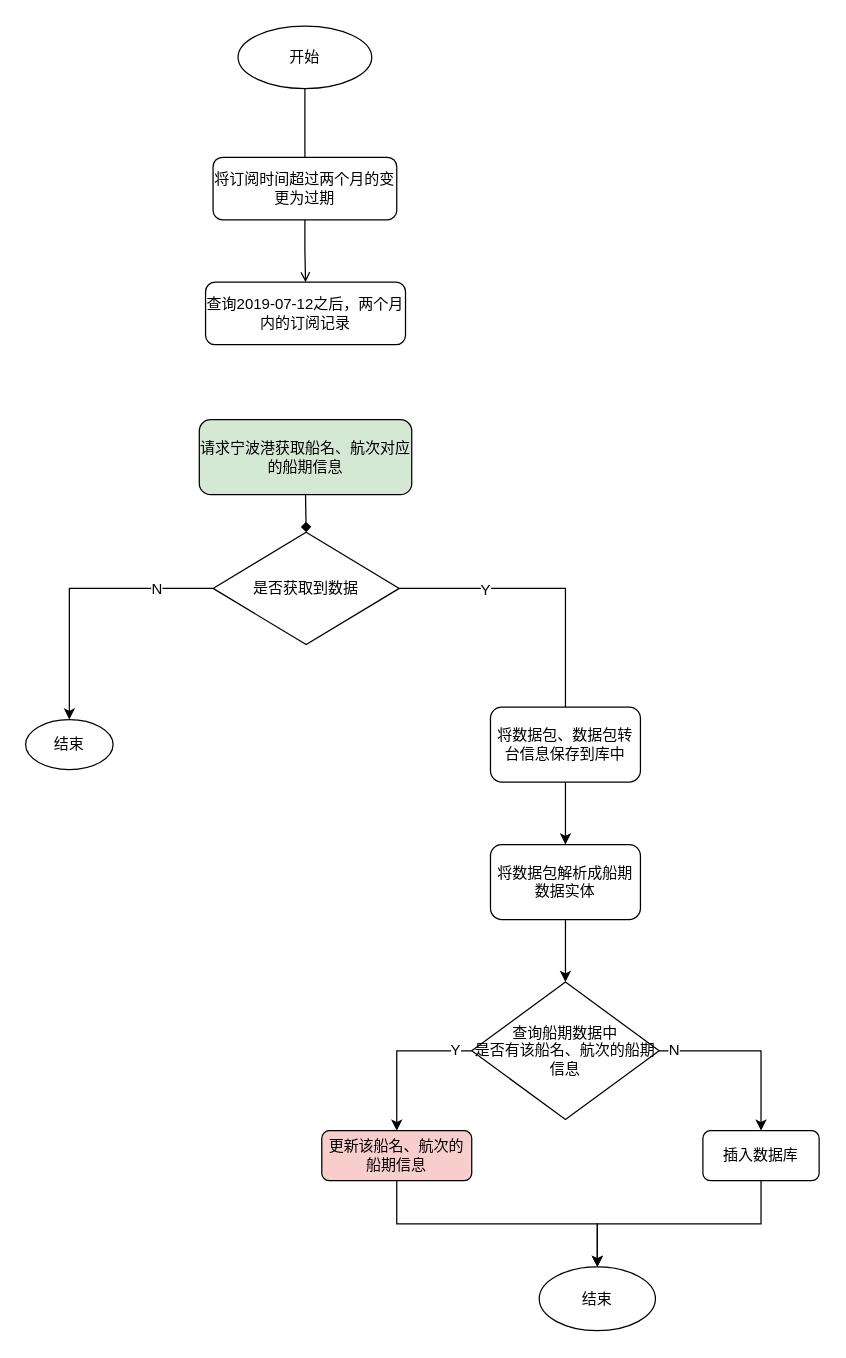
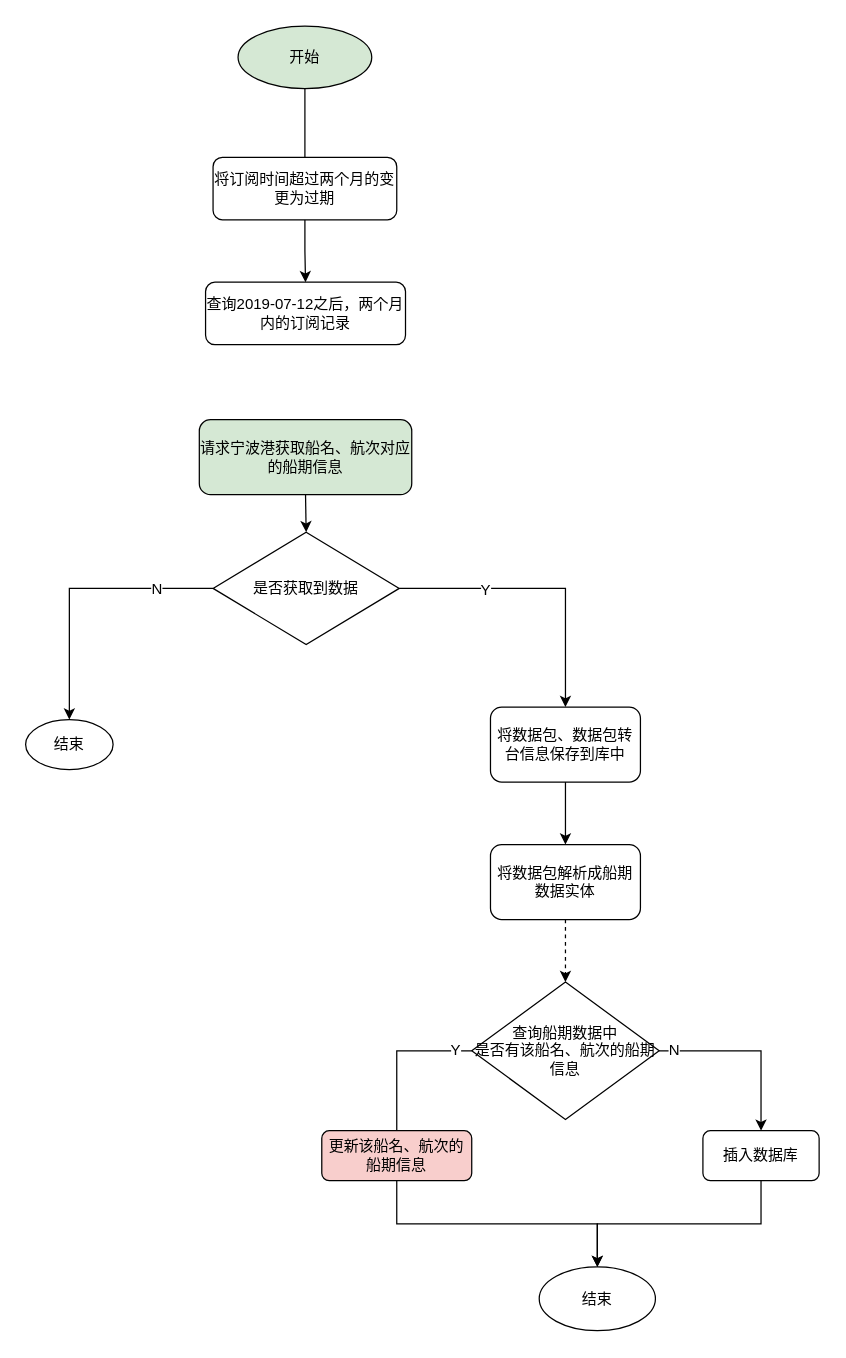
  <mxCell id="0" />
  <mxCell id="1" parent="0" />
  <mxCell id="2" style="edgeStyle=orthogonalEdgeStyle;rounded=0;orthogonalLoop=1;jettySize=auto;html=1;exitX=0.5;exitY=1;exitDx=0;exitDy=0;entryX=0.5;entryY=0;entryDx=0;entryDy=0;endArrow=none;" edge="1" parent="1" source="3" target="5"><mxGeometry relative="1" as="geometry" /></mxCell>
- <mxCell id="3" value="开始" style="ellipse;whiteSpace=wrap;html=1;" vertex="1" parent="1"><mxGeometry x="190" y="20" width="107" height="50" as="geometry" /></mxCell>
- <mxCell id="4" style="edgeStyle=orthogonalEdgeStyle;rounded=0;orthogonalLoop=1;jettySize=auto;html=1;exitX=0.5;exitY=1;exitDx=0;exitDy=0;endArrow=open;" edge="1" parent="1" source="5" target="6"><mxGeometry relative="1" as="geometry" /></mxCell>
+ <mxCell id="3" value="开始" style="ellipse;whiteSpace=wrap;html=1;fillColor=#d5e8d4;" vertex="1" parent="1"><mxGeometry x="190" y="20" width="107" height="50" as="geometry" /></mxCell>
+ <mxCell id="4" style="edgeStyle=orthogonalEdgeStyle;rounded=0;orthogonalLoop=1;jettySize=auto;html=1;exitX=0.5;exitY=1;exitDx=0;exitDy=0;" edge="1" parent="1" source="5" target="6"><mxGeometry relative="1" as="geometry" /></mxCell>
  <mxCell id="5" value="将订阅时间超过两个月的变更为过期" style="rounded=1;whiteSpace=wrap;html=1;" vertex="1" parent="1"><mxGeometry x="170" y="125" width="147" height="50" as="geometry" /></mxCell>
  <mxCell id="6" value="查询2019-07-12之后，两个月内的订阅记录" style="rounded=1;whiteSpace=wrap;html=1;" vertex="1" parent="1"><mxGeometry x="164" y="225" width="160" height="50" as="geometry" /></mxCell>
- <mxCell id="7" style="edgeStyle=orthogonalEdgeStyle;rounded=0;orthogonalLoop=1;jettySize=auto;html=1;exitX=0.5;exitY=1;exitDx=0;exitDy=0;entryX=0.5;entryY=0;entryDx=0;entryDy=0;endArrow=diamond;" edge="1" parent="1" source="8" target="13"><mxGeometry relative="1" as="geometry" /></mxCell>
+ <mxCell id="7" style="edgeStyle=orthogonalEdgeStyle;rounded=0;orthogonalLoop=1;jettySize=auto;html=1;exitX=0.5;exitY=1;exitDx=0;exitDy=0;entryX=0.5;entryY=0;entryDx=0;entryDy=0;" edge="1" parent="1" source="8" target="13"><mxGeometry relative="1" as="geometry" /></mxCell>
  <mxCell id="8" value="请求宁波港获取船名、航次对应的船期信息" style="rounded=1;whiteSpace=wrap;html=1;fillColor=#d5e8d4;" vertex="1" parent="1"><mxGeometry x="159" y="335" width="170" height="60" as="geometry" /></mxCell>
  <mxCell id="9" style="edgeStyle=orthogonalEdgeStyle;rounded=0;orthogonalLoop=1;jettySize=auto;html=1;exitX=0;exitY=0.5;exitDx=0;exitDy=0;entryX=0.5;entryY=0;entryDx=0;entryDy=0;" edge="1" parent="1" source="13" target="14"><mxGeometry relative="1" as="geometry" /></mxCell>
  <mxCell id="10" value="N" style="text;html=1;resizable=0;points=[];align=center;verticalAlign=middle;labelBackgroundColor=#ffffff;" vertex="1" connectable="0" parent="9"><mxGeometry x="-0.585" relative="1" as="geometry"><mxPoint as="offset" /></mxGeometry></mxCell>
- <mxCell id="11" style="edgeStyle=orthogonalEdgeStyle;rounded=0;orthogonalLoop=1;jettySize=auto;html=1;exitX=1;exitY=0.5;exitDx=0;exitDy=0;entryX=0.5;entryY=0;entryDx=0;entryDy=0;endArrow=none;" edge="1" parent="1" source="13" target="16"><mxGeometry relative="1" as="geometry" /></mxCell>
+ <mxCell id="11" style="edgeStyle=orthogonalEdgeStyle;rounded=0;orthogonalLoop=1;jettySize=auto;html=1;exitX=1;exitY=0.5;exitDx=0;exitDy=0;entryX=0.5;entryY=0;entryDx=0;entryDy=0;" edge="1" parent="1" source="13" target="16"><mxGeometry relative="1" as="geometry" /></mxCell>
  <mxCell id="12" value="Y" style="text;html=1;resizable=0;points=[];align=center;verticalAlign=middle;labelBackgroundColor=#ffffff;" vertex="1" connectable="0" parent="11"><mxGeometry x="-0.401" y="-1" relative="1" as="geometry"><mxPoint as="offset" /></mxGeometry></mxCell>
  <mxCell id="13" value="是否获取到数据" style="rhombus;whiteSpace=wrap;html=1;" vertex="1" parent="1"><mxGeometry x="170" y="425" width="149" height="90" as="geometry" /></mxCell>
  <mxCell id="14" value="结束" style="ellipse;whiteSpace=wrap;html=1;" vertex="1" parent="1"><mxGeometry x="20" y="575" width="70" height="40" as="geometry" /></mxCell>
  <mxCell id="15" style="edgeStyle=orthogonalEdgeStyle;rounded=0;orthogonalLoop=1;jettySize=auto;html=1;exitX=0.5;exitY=1;exitDx=0;exitDy=0;entryX=0.5;entryY=0;entryDx=0;entryDy=0;" edge="1" parent="1" source="16" target="18"><mxGeometry relative="1" as="geometry" /></mxCell>
  <mxCell id="16" value="将数据包、数据包转台信息保存到库中" style="rounded=1;whiteSpace=wrap;html=1;" vertex="1" parent="1"><mxGeometry x="392" y="565" width="120" height="60" as="geometry" /></mxCell>
- <mxCell id="17" style="edgeStyle=orthogonalEdgeStyle;rounded=0;orthogonalLoop=1;jettySize=auto;html=1;exitX=0.5;exitY=1;exitDx=0;exitDy=0;entryX=0.5;entryY=0;entryDx=0;entryDy=0;" edge="1" parent="1" source="18" target="23"><mxGeometry relative="1" as="geometry" /></mxCell>
+ <mxCell id="17" style="edgeStyle=orthogonalEdgeStyle;rounded=0;orthogonalLoop=1;jettySize=auto;html=1;exitX=0.5;exitY=1;exitDx=0;exitDy=0;entryX=0.5;entryY=0;entryDx=0;entryDy=0;dashed=1;" edge="1" parent="1" source="18" target="23"><mxGeometry relative="1" as="geometry" /></mxCell>
  <mxCell id="18" value="将数据包解析成船期数据实体" style="rounded=1;whiteSpace=wrap;html=1;" vertex="1" parent="1"><mxGeometry x="392" y="675" width="120" height="60" as="geometry" /></mxCell>
- <mxCell id="19" style="edgeStyle=orthogonalEdgeStyle;rounded=0;orthogonalLoop=1;jettySize=auto;html=1;exitX=0;exitY=0.5;exitDx=0;exitDy=0;entryX=0.5;entryY=0;entryDx=0;entryDy=0;" edge="1" parent="1" source="23" target="27"><mxGeometry relative="1" as="geometry" /></mxCell>
+ <mxCell id="19" style="edgeStyle=orthogonalEdgeStyle;rounded=0;orthogonalLoop=1;jettySize=auto;html=1;exitX=0;exitY=0.5;exitDx=0;exitDy=0;entryX=0.5;entryY=0;entryDx=0;entryDy=0;endArrow=none;" edge="1" parent="1" source="23" target="27"><mxGeometry relative="1" as="geometry" /></mxCell>
  <mxCell id="20" value="Y" style="text;html=1;resizable=0;points=[];align=center;verticalAlign=middle;labelBackgroundColor=#ffffff;" vertex="1" connectable="0" parent="19"><mxGeometry x="-0.774" y="-1" relative="1" as="geometry"><mxPoint as="offset" /></mxGeometry></mxCell>
  <mxCell id="21" style="edgeStyle=orthogonalEdgeStyle;rounded=0;orthogonalLoop=1;jettySize=auto;html=1;exitX=1;exitY=0.5;exitDx=0;exitDy=0;entryX=0.5;entryY=0;entryDx=0;entryDy=0;" edge="1" parent="1" source="23" target="25"><mxGeometry relative="1" as="geometry" /></mxCell>
  <mxCell id="22" value="N" style="text;html=1;resizable=0;points=[];align=center;verticalAlign=middle;labelBackgroundColor=#ffffff;" vertex="1" connectable="0" parent="21"><mxGeometry x="-0.849" y="1" relative="1" as="geometry"><mxPoint as="offset" /></mxGeometry></mxCell>
  <mxCell id="23" value="查询船期数据中&lt;br&gt;是否有该船名、航次的船期信息" style="rhombus;whiteSpace=wrap;html=1;" vertex="1" parent="1"><mxGeometry x="377" y="785" width="150" height="110" as="geometry" /></mxCell>
  <mxCell id="24" style="edgeStyle=orthogonalEdgeStyle;rounded=0;orthogonalLoop=1;jettySize=auto;html=1;exitX=0.5;exitY=1;exitDx=0;exitDy=0;entryX=0.5;entryY=0;entryDx=0;entryDy=0;" edge="1" parent="1" source="25" target="28"><mxGeometry relative="1" as="geometry" /></mxCell>
  <mxCell id="25" value="插入数据库" style="rounded=1;whiteSpace=wrap;html=1;" vertex="1" parent="1"><mxGeometry x="562" y="904" width="93" height="40" as="geometry" /></mxCell>
  <mxCell id="26" style="edgeStyle=orthogonalEdgeStyle;rounded=0;orthogonalLoop=1;jettySize=auto;html=1;exitX=0.5;exitY=1;exitDx=0;exitDy=0;entryX=0.5;entryY=0;entryDx=0;entryDy=0;" edge="1" parent="1" source="27" target="28"><mxGeometry relative="1" as="geometry" /></mxCell>
  <mxCell id="27" value="更新该船名、航次的船期信息" style="rounded=1;whiteSpace=wrap;html=1;fillColor=#f8cecc;" vertex="1" parent="1"><mxGeometry x="257" y="904" width="120" height="40" as="geometry" /></mxCell>
  <mxCell id="28" value="结束" style="ellipse;whiteSpace=wrap;html=1;" vertex="1" parent="1"><mxGeometry x="431" y="1013" width="93" height="51" as="geometry" /></mxCell>
